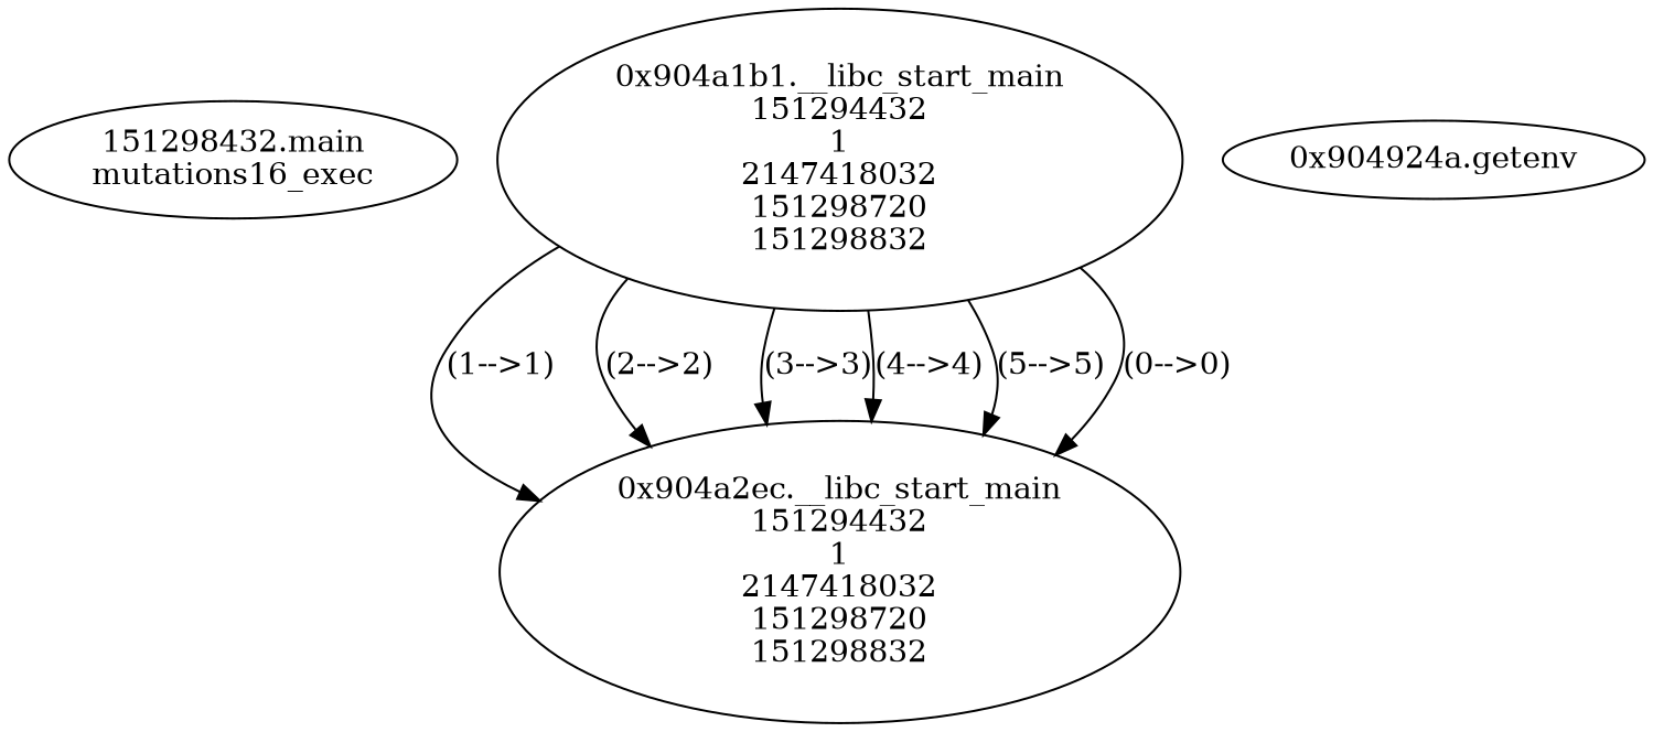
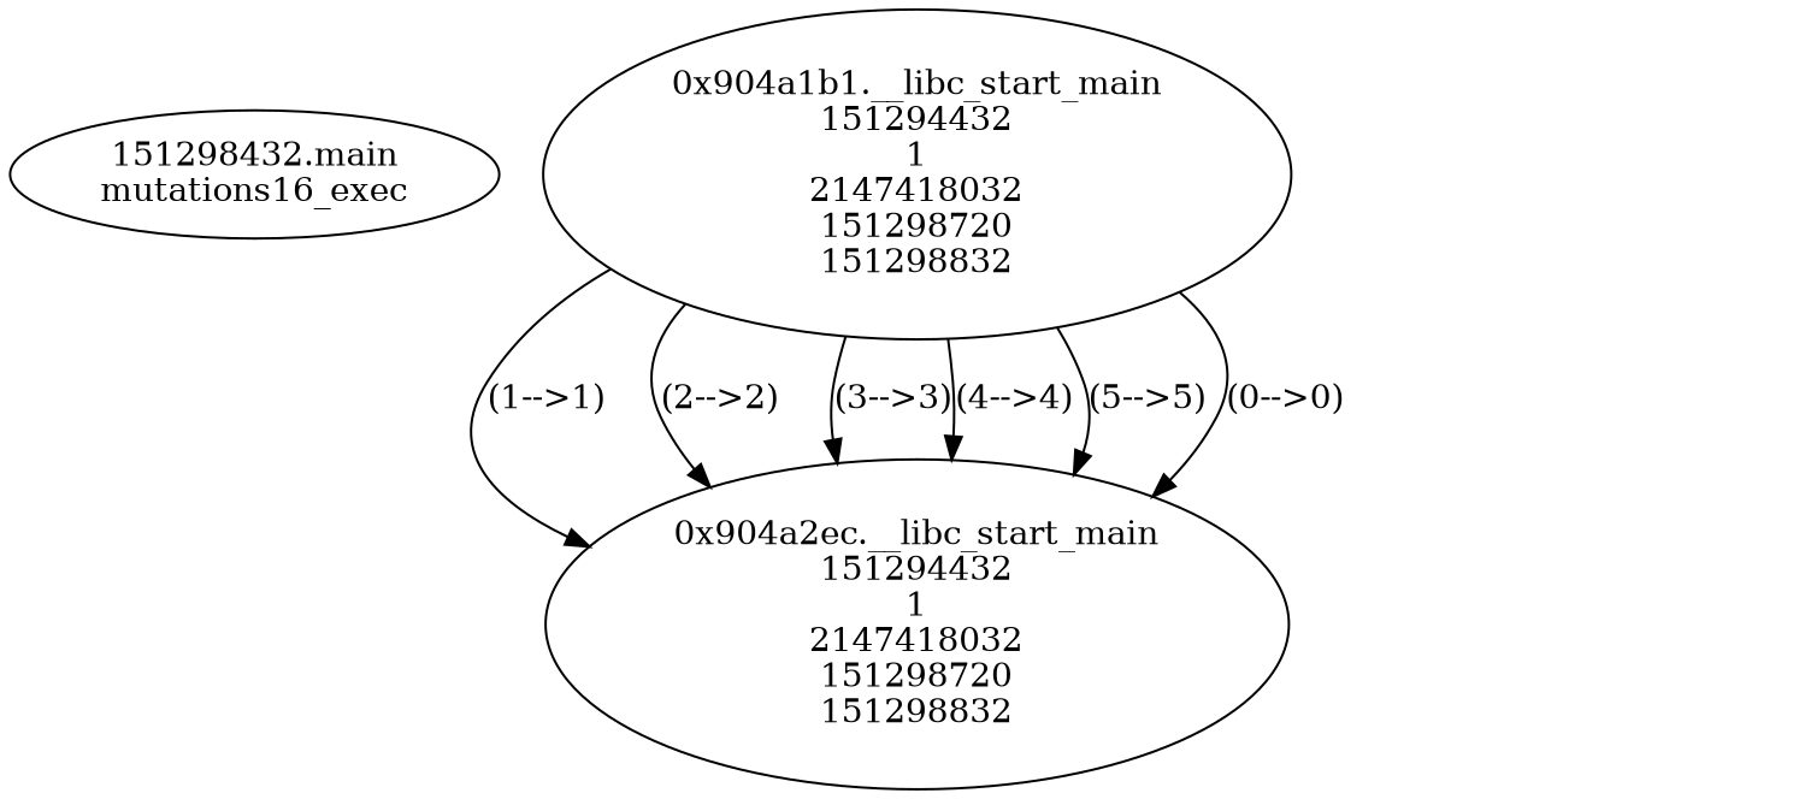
  digraph {
    n1 [label="151298432.main\nmutations16_exec"]
    n2 [label="0x904a1b1.__libc_start_main\n151294432\n1\n2147418032\n151298720\n151298832"]
    n3 [label="0x904a2ec.__libc_start_main\n151294432\n1\n2147418032\n151298720\n151298832"]
-   n4 [label="0x904924a.getenv\n"]
    n2 -> n3 [label="(1-->1)"]
    n2 -> n3 [label="(2-->2)"]
    n2 -> n3 [label="(3-->3)"]
    n2 -> n3 [label="(4-->4)"]
    n2 -> n3 [label="(5-->5)"]
    n2 -> n3 [label="(0-->0)"]
  }
